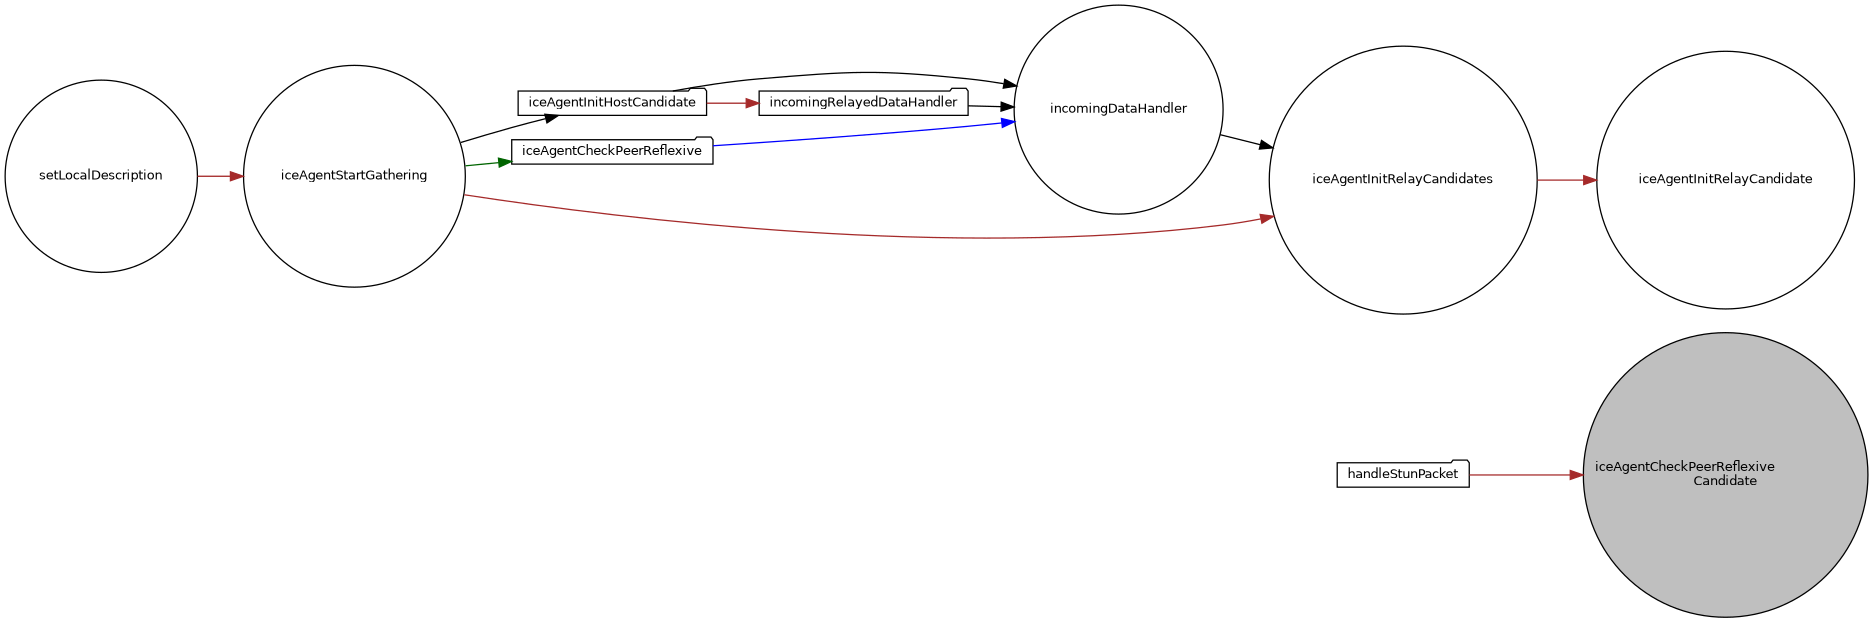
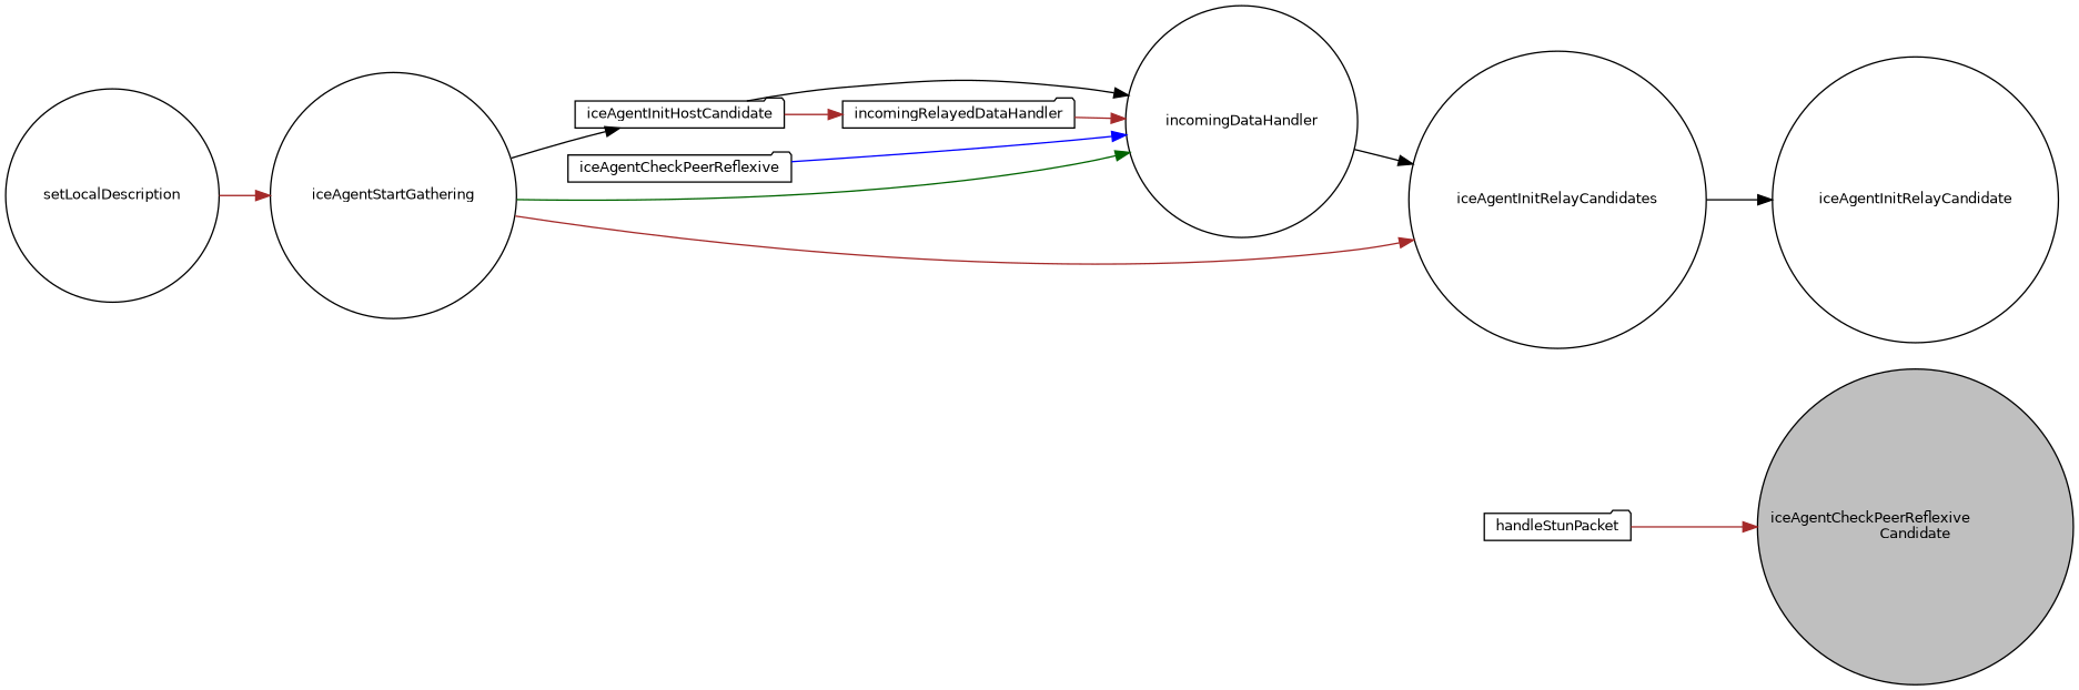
  digraph {
    rankdir=RL
    node [color=black fillcolor=white fontname=Helvetica fontsize=10 shape=circle style=filled]
    edge [color=brown dir=back fontname=Helvetica fontsize=10 labelfontname=Helvetica labelfontsize=10 style=solid]
    n1 [fillcolor=grey75 fontcolor=black height=0.2 label="iceAgentCheckPeerReflexive\lCandidate" width=0.4]
    n2 [height=0.2 label=handleStunPacket shape=folder width=0.4]
    n3 [height=0.2 label=incomingDataHandler width=0.4]
    n4 [height=0.2 label=iceAgentInitHostCandidate shape=folder width=0.4]
    n5 [height=0.2 label=iceAgentCheckPeerReflexive shape=folder width=0.4]
    n6 [height=0.2 label=incomingRelayedDataHandler shape=folder width=0.4]
    n7 [height=0.2 label=iceAgentStartGathering width=0.4]
    n8 [height=0.2 label=setLocalDescription width=0.4]
    n9 [height=0.2 label=iceAgentInitRelayCandidate width=0.4]
    n10 [height=0.2 label=iceAgentInitRelayCandidates width=0.4]
    n1 -> n2
    n3 -> n4 [color=black]
    n3 -> n5 [color=blue]
-   n3 -> n6 [color=black]
+   n3 -> n6
    n4 -> n7 [color=black]
-   n5 -> n7 [color=darkgreen]
+   n3 -> n7 [color=darkgreen]
    n6 -> n4
    n7 -> n8
-   n9 -> n10
+   n9 -> n10 [color=black]
    n10 -> n3 [color=black]
    n10 -> n7
  }
